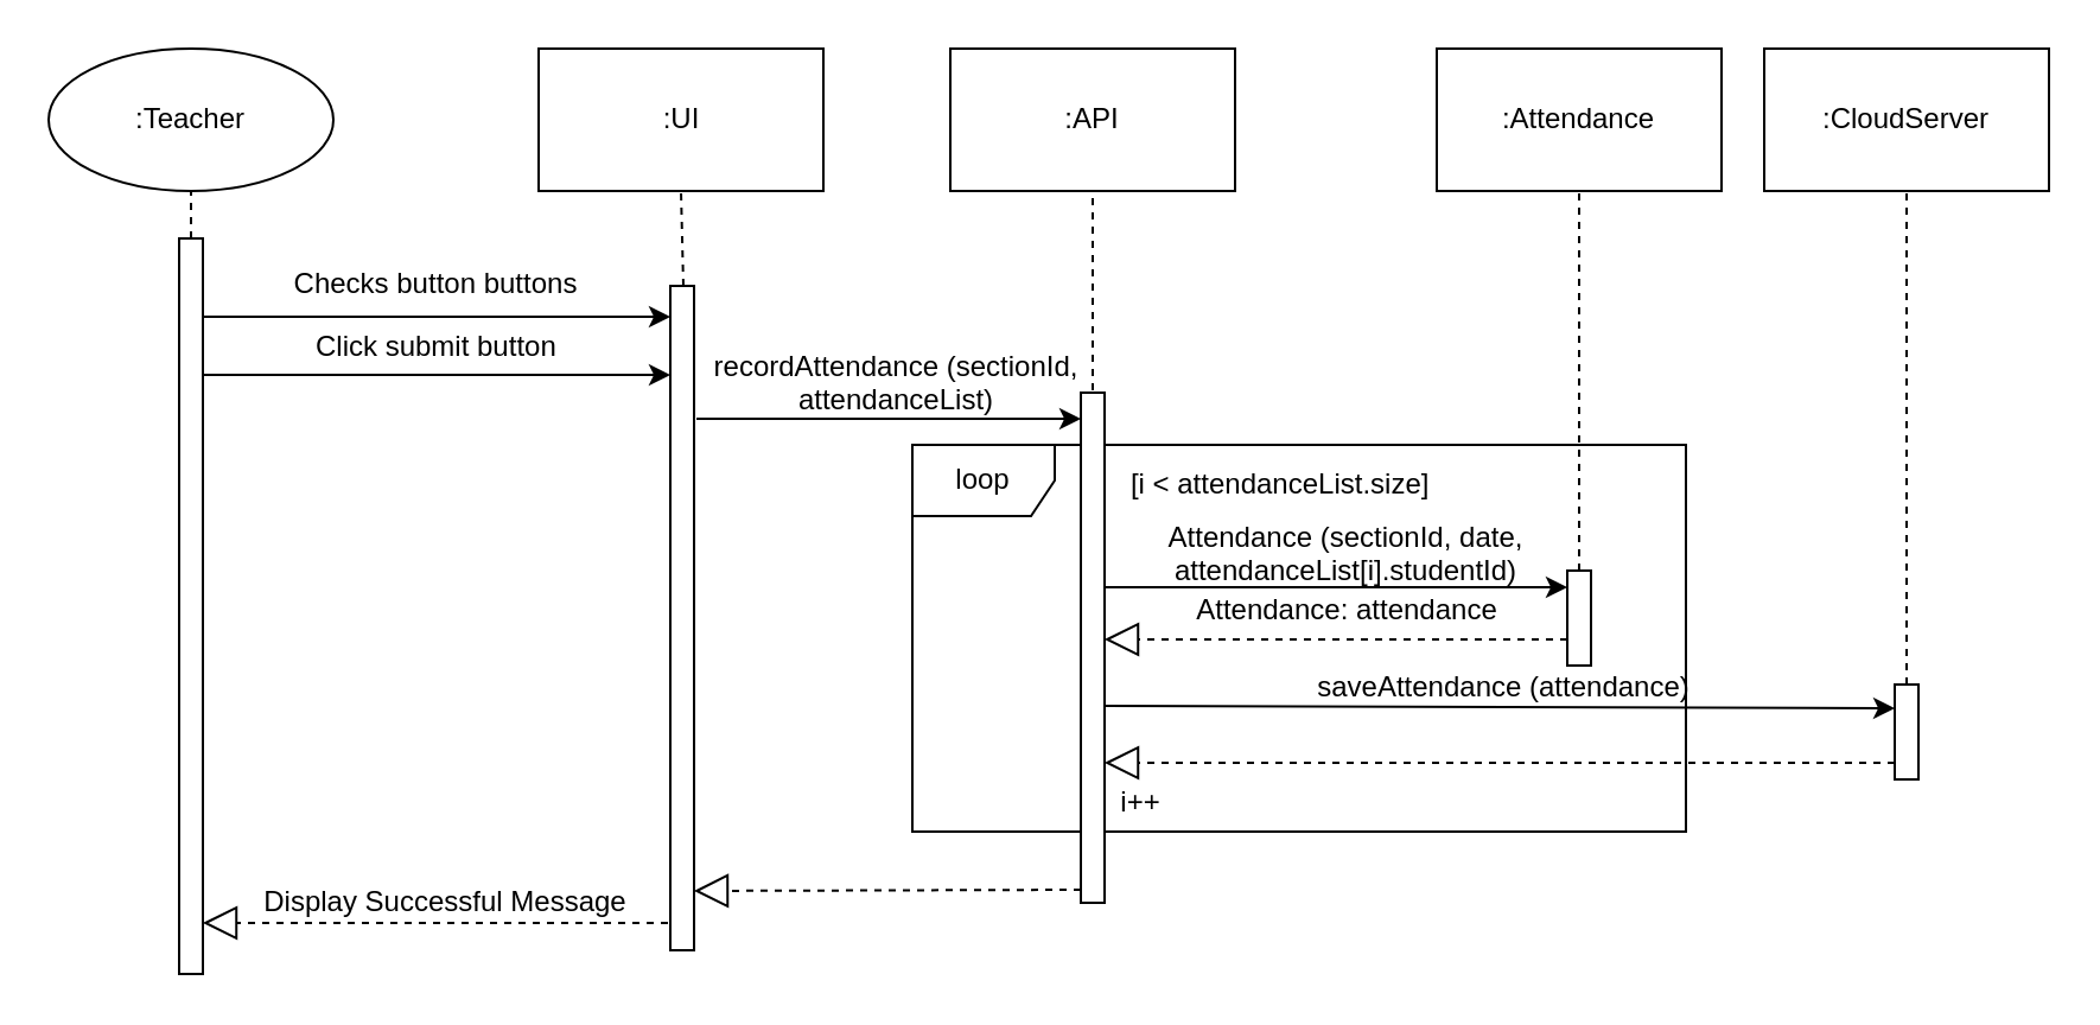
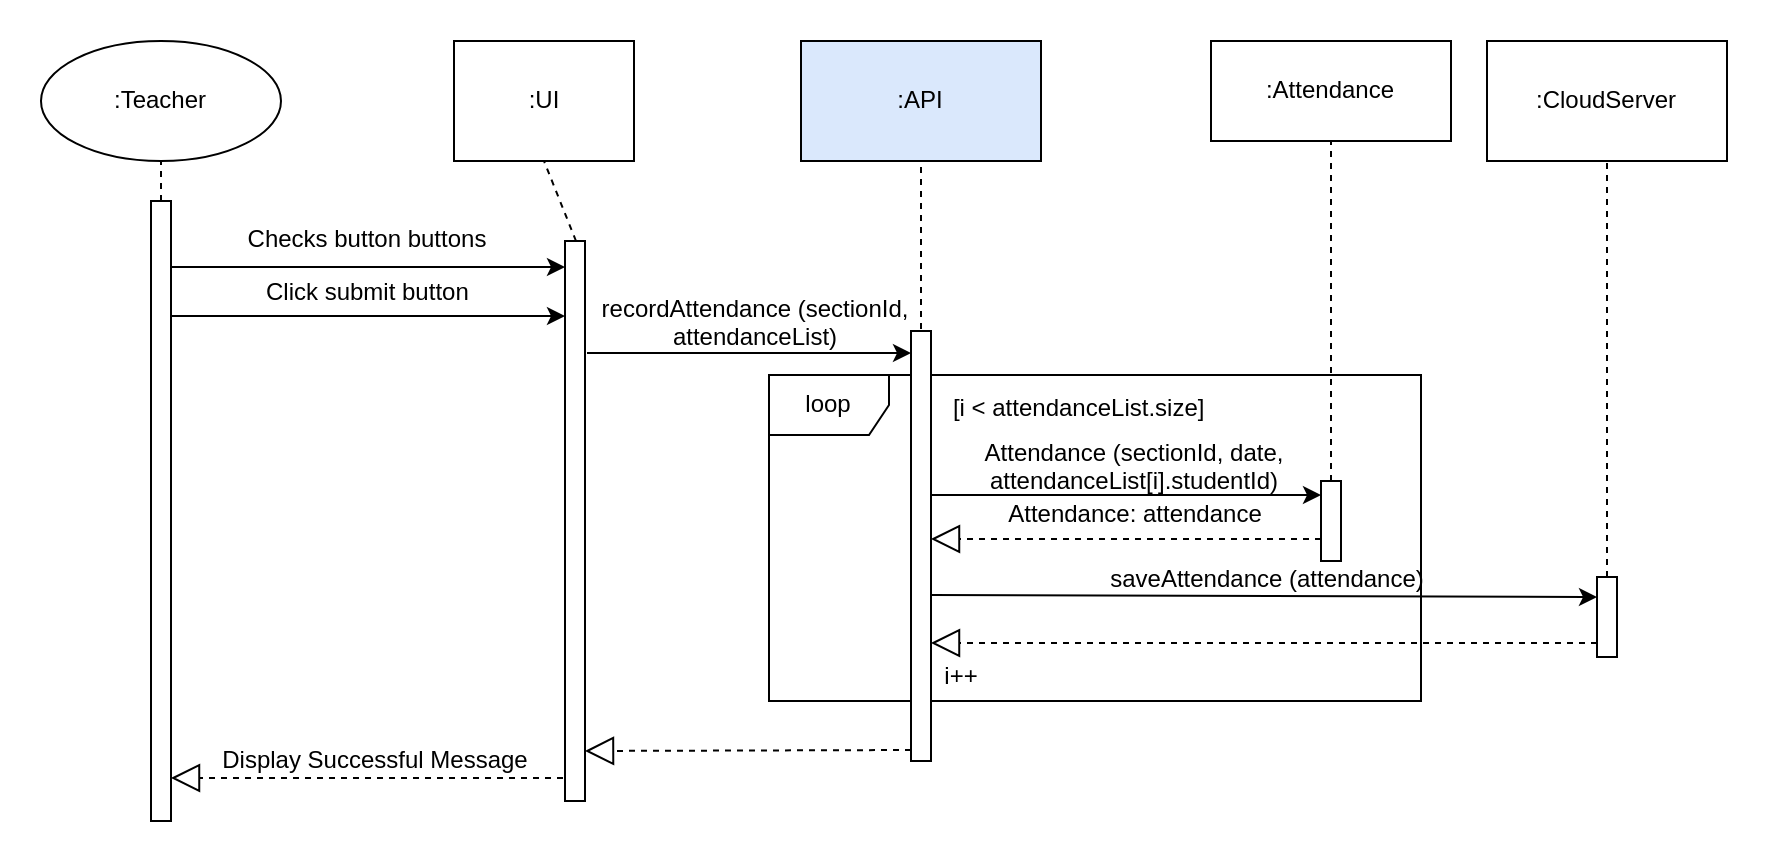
  <mxCell id="0" />
  <mxCell id="1" parent="0" />
  <mxCell id="2" value="loop" style="shape=umlFrame;whiteSpace=wrap;html=1;" parent="1" vertex="1"><mxGeometry x="384" y="187" width="326" height="163" as="geometry" /></mxCell>
  <mxCell id="3" value="" style="endArrow=none;dashed=1;html=1;entryX=0.5;entryY=1;entryDx=0;entryDy=0;" parent="1" target="4" edge="1"><mxGeometry width="50" height="50" relative="1" as="geometry"><mxPoint x="80" y="100" as="sourcePoint" /><mxPoint x="79.5" y="70" as="targetPoint" /></mxGeometry></mxCell>
  <mxCell id="4" value=":Teacher" style="ellipse;whiteSpace=wrap;html=1;" parent="1" vertex="1"><mxGeometry x="20" y="20" width="120" height="60" as="geometry" /></mxCell>
  <mxCell id="5" value="" style="html=1;points=[];perimeter=orthogonalPerimeter;" parent="1" vertex="1"><mxGeometry x="75" y="100" width="10" height="310" as="geometry" /></mxCell>
- <mxCell id="6" value=":UI&lt;br&gt;" style="rounded=0;whiteSpace=wrap;html=1;" parent="1" vertex="1"><mxGeometry x="226.5" y="20" width="120" height="60" as="geometry" /></mxCell>
+ <mxCell id="6" value=":UI&lt;br&gt;" style="rounded=0;whiteSpace=wrap;html=1;" parent="1" vertex="1"><mxGeometry x="226.5" y="20" width="90" height="60" as="geometry" /></mxCell>
  <mxCell id="7" value="" style="endArrow=none;dashed=1;html=1;entryX=0.5;entryY=1;entryDx=0;entryDy=0;" parent="1" target="6" edge="1"><mxGeometry width="50" height="50" relative="1" as="geometry"><mxPoint x="287.5" y="120" as="sourcePoint" /><mxPoint x="286.5" y="110" as="targetPoint" /></mxGeometry></mxCell>
  <mxCell id="8" value="" style="html=1;points=[];perimeter=orthogonalPerimeter;" parent="1" vertex="1"><mxGeometry x="282" y="120" width="10" height="280" as="geometry" /></mxCell>
- <mxCell id="9" value=":API&lt;br&gt;" style="rounded=0;whiteSpace=wrap;html=1;" parent="1" vertex="1"><mxGeometry x="400" y="20" width="120" height="60" as="geometry" /></mxCell>
+ <mxCell id="9" value=":API&lt;br&gt;" style="rounded=0;whiteSpace=wrap;html=1;fillColor=#dae8fc;" parent="1" vertex="1"><mxGeometry x="400" y="20" width="120" height="60" as="geometry" /></mxCell>
  <mxCell id="10" value="" style="endArrow=none;dashed=1;html=1;entryX=0.5;entryY=1;entryDx=0;entryDy=0;" parent="1" edge="1"><mxGeometry width="50" height="50" relative="1" as="geometry"><mxPoint x="460" y="170" as="sourcePoint" /><mxPoint x="460" y="80" as="targetPoint" /></mxGeometry></mxCell>
  <mxCell id="11" value="" style="html=1;points=[];perimeter=orthogonalPerimeter;" parent="1" vertex="1"><mxGeometry x="455" y="165" width="10" height="215" as="geometry" /></mxCell>
  <mxCell id="12" value="" style="endArrow=classic;html=1;fontSize=12;" parent="1" edge="1"><mxGeometry width="50" height="50" relative="1" as="geometry"><mxPoint x="293" y="176" as="sourcePoint" /><mxPoint x="455" y="176" as="targetPoint" /></mxGeometry></mxCell>
  <mxCell id="13" value="recordAttendance (sectionId,&#10;attendanceList)" style="text;align=center;fontStyle=0;verticalAlign=middle;spacingLeft=3;spacingRight=3;strokeColor=none;rotatable=0;points=[[0,0.5],[1,0.5]];portConstraint=eastwest;fontSize=12;" parent="1" vertex="1"><mxGeometry x="337.5" y="160" width="80" as="geometry" /></mxCell>
  <mxCell id="14" value="" style="endArrow=classic;html=1;fontSize=12;" parent="1" edge="1"><mxGeometry width="50" height="50" relative="1" as="geometry"><mxPoint x="85" y="157.5" as="sourcePoint" /><mxPoint x="282" y="157.5" as="targetPoint" /></mxGeometry></mxCell>
  <mxCell id="15" value=":CloudServer&lt;br&gt;" style="rounded=0;whiteSpace=wrap;html=1;" parent="1" vertex="1"><mxGeometry x="743" y="20" width="120" height="60" as="geometry" /></mxCell>
  <mxCell id="16" value="" style="endArrow=none;dashed=1;html=1;entryX=0.5;entryY=1;entryDx=0;entryDy=0;" parent="1" source="20" target="15" edge="1"><mxGeometry width="50" height="50" relative="1" as="geometry"><mxPoint x="803" y="380" as="sourcePoint" /><mxPoint x="844" y="114.5" as="targetPoint" /></mxGeometry></mxCell>
  <mxCell id="17" value="" style="endArrow=block;dashed=1;endFill=0;endSize=12;html=1;" parent="1" edge="1"><mxGeometry width="160" relative="1" as="geometry"><mxPoint x="455" y="374.5" as="sourcePoint" /><mxPoint x="292" y="375" as="targetPoint" /></mxGeometry></mxCell>
  <mxCell id="18" value="Display Successful Message" style="text;html=1;strokeColor=none;fillColor=none;align=center;verticalAlign=middle;whiteSpace=wrap;rounded=0;" parent="1" vertex="1"><mxGeometry x="109" y="369.5" width="157" height="20" as="geometry" /></mxCell>
  <mxCell id="19" value="" style="endArrow=block;dashed=1;endFill=0;endSize=12;html=1;" parent="1" edge="1"><mxGeometry width="160" relative="1" as="geometry"><mxPoint x="281" y="388.5" as="sourcePoint" /><mxPoint x="85" y="388.5" as="targetPoint" /></mxGeometry></mxCell>
  <mxCell id="20" value="" style="html=1;points=[];perimeter=orthogonalPerimeter;" parent="1" vertex="1"><mxGeometry x="798" y="288" width="10" height="40" as="geometry" /></mxCell>
  <mxCell id="21" value="" style="endArrow=classic;html=1;fontSize=12;" parent="1" edge="1"><mxGeometry width="50" height="50" relative="1" as="geometry"><mxPoint x="465" y="297" as="sourcePoint" /><mxPoint x="798" y="298" as="targetPoint" /></mxGeometry></mxCell>
  <mxCell id="22" value="saveAttendance (attendance)" style="text;align=center;fontStyle=0;verticalAlign=middle;spacingLeft=3;spacingRight=3;strokeColor=none;rotatable=0;points=[[0,0.5],[1,0.5]];portConstraint=eastwest;fontSize=12;" parent="1" vertex="1"><mxGeometry x="593.5" y="288" width="80" as="geometry" /></mxCell>
  <mxCell id="23" value="" style="endArrow=block;dashed=1;endFill=0;endSize=12;html=1;" parent="1" edge="1"><mxGeometry width="160" relative="1" as="geometry"><mxPoint x="798" y="321" as="sourcePoint" /><mxPoint x="465" y="321" as="targetPoint" /></mxGeometry></mxCell>
  <mxCell id="24" value="" style="endArrow=classic;html=1;fontSize=12;" parent="1" edge="1"><mxGeometry width="50" height="50" relative="1" as="geometry"><mxPoint x="85" y="133" as="sourcePoint" /><mxPoint x="282" y="133" as="targetPoint" /></mxGeometry></mxCell>
  <mxCell id="25" value="Checks button buttons" style="text;align=center;fontStyle=0;verticalAlign=middle;spacingLeft=3;spacingRight=3;strokeColor=none;rotatable=0;points=[[0,0.5],[1,0.5]];portConstraint=eastwest;fontSize=12;" parent="1" vertex="1"><mxGeometry x="143.5" y="118" width="80" as="geometry" /></mxCell>
  <mxCell id="26" value="&lt;div style=&quot;text-align: center&quot;&gt;&lt;span&gt;Click submit button&lt;/span&gt;&lt;/div&gt;" style="text;html=1;" parent="1" vertex="1"><mxGeometry x="130.5" y="132" width="106" height="30" as="geometry" /></mxCell>
- <mxCell id="27" value=":Attendance&lt;br&gt;" style="rounded=0;whiteSpace=wrap;html=1;" parent="1" vertex="1"><mxGeometry x="605" y="20" width="120" height="60" as="geometry" /></mxCell>
+ <mxCell id="27" value=":Attendance&lt;br&gt;" style="rounded=0;whiteSpace=wrap;html=1;" parent="1" vertex="1"><mxGeometry x="605" y="20" width="120" height="50" as="geometry" /></mxCell>
  <mxCell id="28" value="" style="endArrow=none;dashed=1;html=1;entryX=0.5;entryY=1;entryDx=0;entryDy=0;" parent="1" source="29" target="27" edge="1"><mxGeometry width="50" height="50" relative="1" as="geometry"><mxPoint x="955" y="569.5" as="sourcePoint" /><mxPoint x="995" y="112" as="targetPoint" /></mxGeometry></mxCell>
  <mxCell id="29" value="" style="html=1;points=[];perimeter=orthogonalPerimeter;" parent="1" vertex="1"><mxGeometry x="660" y="240" width="10" height="40" as="geometry" /></mxCell>
  <mxCell id="30" value="" style="endArrow=classic;html=1;fontSize=12;exitX=1.2;exitY=0.41;exitDx=0;exitDy=0;exitPerimeter=0;" parent="1" edge="1"><mxGeometry width="50" height="50" relative="1" as="geometry"><mxPoint x="465" y="247" as="sourcePoint" /><mxPoint x="660" y="247" as="targetPoint" /></mxGeometry></mxCell>
  <mxCell id="31" value="Attendance (sectionId, date,&#10;attendanceList[i].studentId)" style="text;align=center;fontStyle=0;verticalAlign=middle;spacingLeft=3;spacingRight=3;strokeColor=none;rotatable=0;points=[[0,0.5],[1,0.5]];portConstraint=eastwest;fontSize=12;" parent="1" vertex="1"><mxGeometry x="527" y="232" width="80" as="geometry" /></mxCell>
  <mxCell id="32" value="Attendance: attendance" style="text;html=1;strokeColor=none;fillColor=none;align=center;verticalAlign=middle;whiteSpace=wrap;rounded=0;" parent="1" vertex="1"><mxGeometry x="500.5" y="248" width="133" height="17" as="geometry" /></mxCell>
  <mxCell id="33" value="" style="endArrow=block;dashed=1;endFill=0;endSize=12;html=1;" parent="1" edge="1"><mxGeometry width="160" relative="1" as="geometry"><mxPoint x="660" y="269" as="sourcePoint" /><mxPoint x="465" y="269" as="targetPoint" /></mxGeometry></mxCell>
  <mxCell id="34" value="     [i &lt; attendanceList.size]" style="text;align=center;fontStyle=0;verticalAlign=middle;spacingLeft=3;spacingRight=3;strokeColor=none;rotatable=0;points=[[0,0.5],[1,0.5]];portConstraint=eastwest;" parent="1" vertex="1"><mxGeometry x="491" y="190" width="80" height="26" as="geometry" /></mxCell>
  <mxCell id="35" value="i++" style="text;html=1;strokeColor=none;fillColor=none;align=center;verticalAlign=middle;whiteSpace=wrap;rounded=0;" parent="1" vertex="1"><mxGeometry x="457" y="330" width="47" height="16" as="geometry" /></mxCell>
